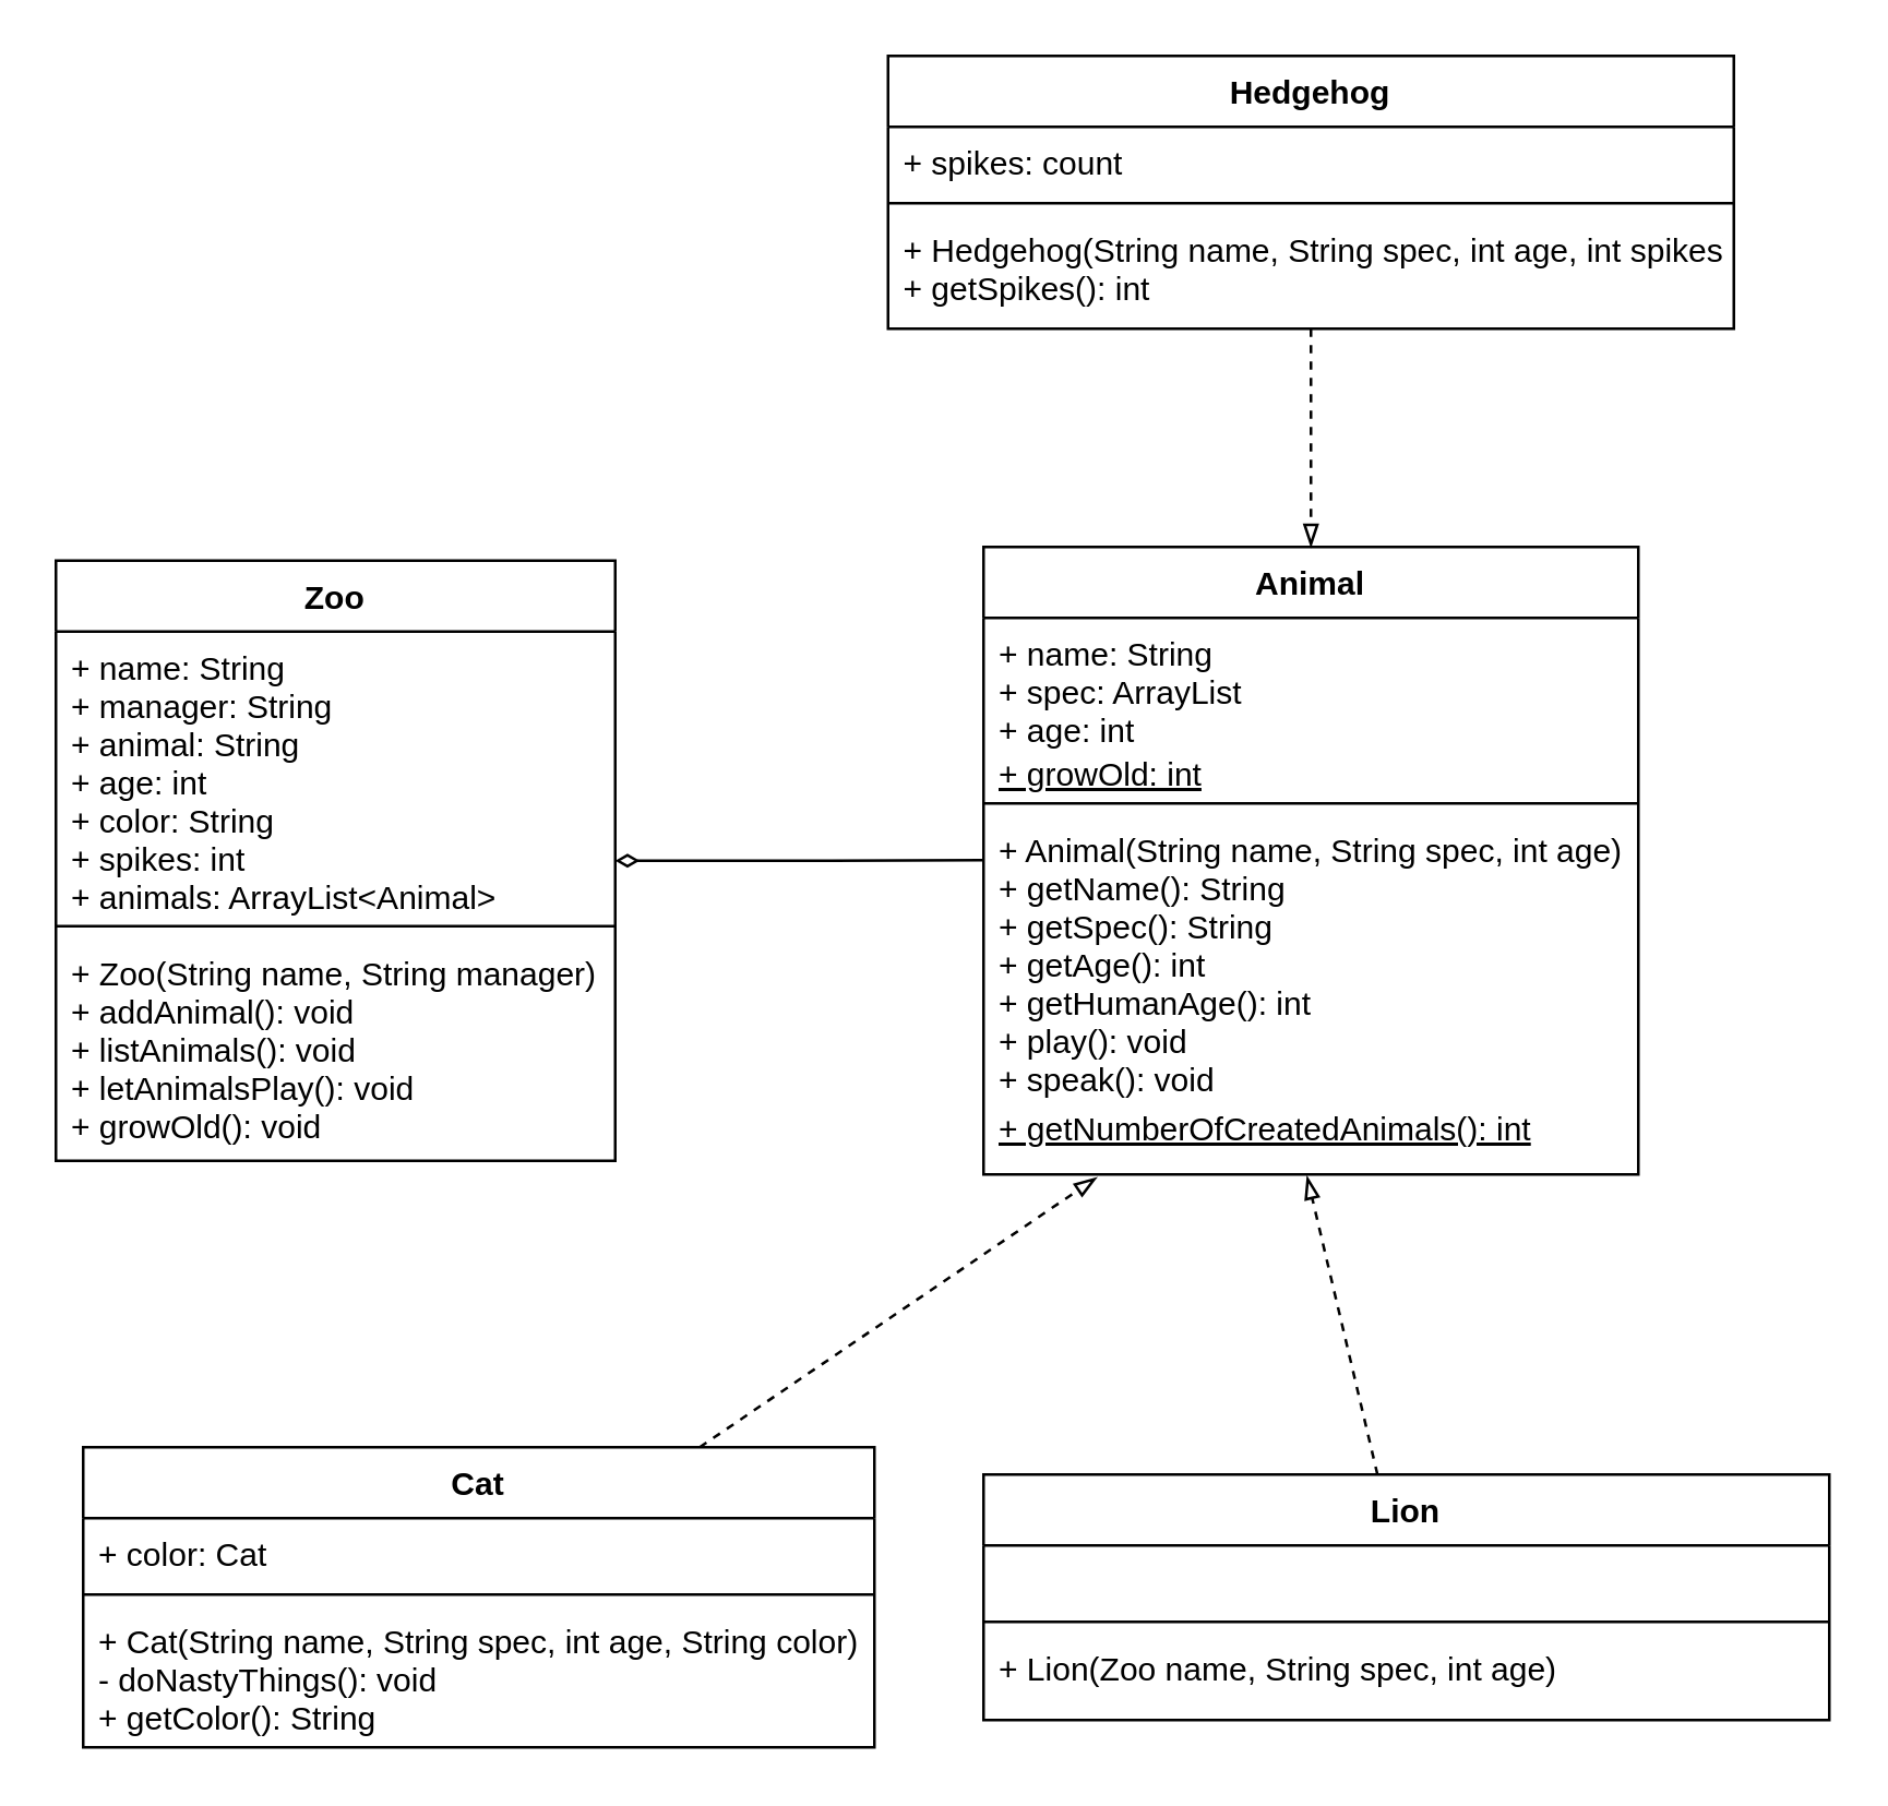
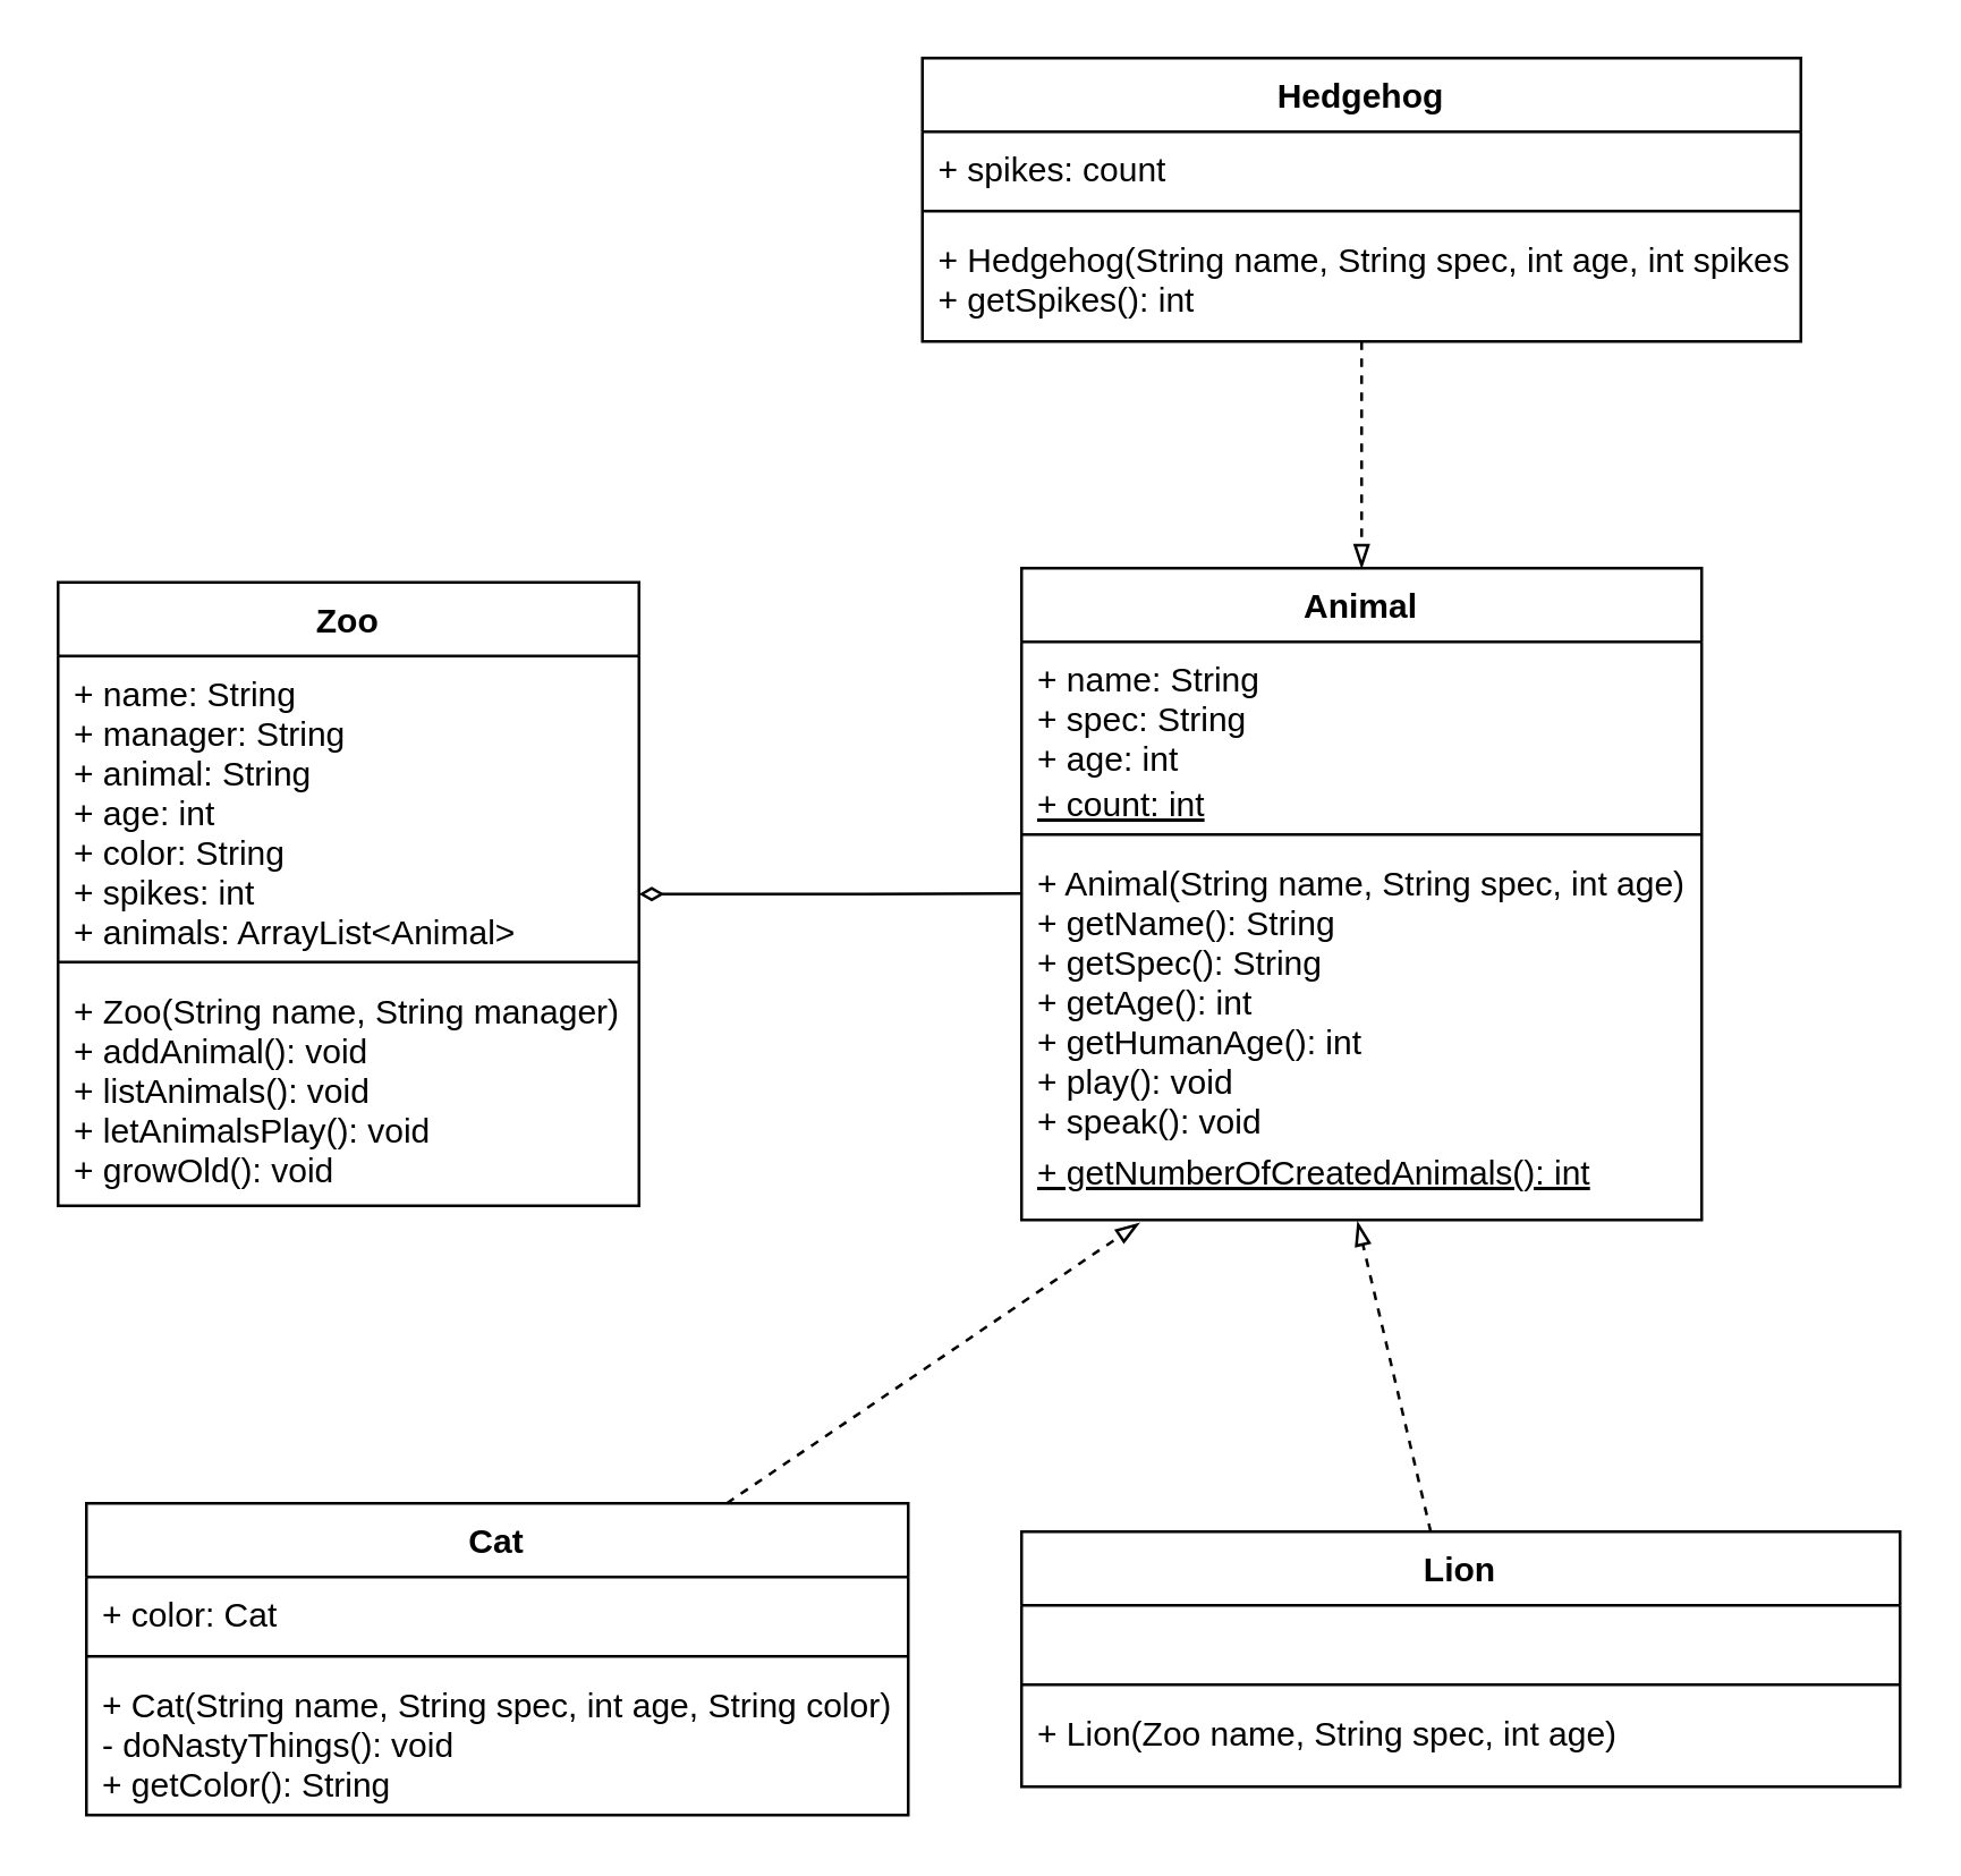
  <mxCell id="0" />
  <mxCell id="1" parent="0" />
  <mxCell id="2" style="edgeStyle=orthogonalEdgeStyle;rounded=0;orthogonalLoop=1;jettySize=auto;html=1;entryX=-0.001;entryY=0.165;entryDx=0;entryDy=0;entryPerimeter=0;endArrow=none;endFill=0;startArrow=diamondThin;startFill=0;" edge="1" parent="1" source="3" target="11"><mxGeometry relative="1" as="geometry" /></mxCell>
  <mxCell id="3" value="Zoo" style="swimlane;fontStyle=1;align=center;verticalAlign=top;childLayout=stackLayout;horizontal=1;startSize=26;horizontalStack=0;resizeParent=1;resizeParentMax=0;resizeLast=0;collapsible=1;marginBottom=0;" parent="1" vertex="1"><mxGeometry x="20" y="205" width="205" height="220" as="geometry" /></mxCell>
  <mxCell id="4" value="+ name: String&#10;+ manager: String&#10;+ animal: String&#10;+ age: int&#10;+ color: String&#10;+ spikes: int&#10;+ animals: ArrayList&lt;Animal&gt;" style="text;strokeColor=none;fillColor=none;align=left;verticalAlign=top;spacingLeft=4;spacingRight=4;overflow=hidden;rotatable=0;points=[[0,0.5],[1,0.5]];portConstraint=eastwest;" parent="3" vertex="1"><mxGeometry y="26" width="205" height="104" as="geometry" /></mxCell>
  <mxCell id="5" value="" style="line;strokeWidth=1;fillColor=none;align=left;verticalAlign=middle;spacingTop=-1;spacingLeft=3;spacingRight=3;rotatable=0;labelPosition=right;points=[];portConstraint=eastwest;" parent="3" vertex="1"><mxGeometry y="130" width="205" height="8" as="geometry" /></mxCell>
  <mxCell id="6" value="+ Zoo(String name, String manager)&#10;+ addAnimal(): void&#10;+ listAnimals(): void&#10;+ letAnimalsPlay(): void&#10;+ growOld(): void&#10;" style="text;strokeColor=none;fillColor=none;align=left;verticalAlign=top;spacingLeft=4;spacingRight=4;overflow=hidden;rotatable=0;points=[[0,0.5],[1,0.5]];portConstraint=eastwest;" parent="3" vertex="1"><mxGeometry y="138" width="205" height="82" as="geometry" /></mxCell>
  <mxCell id="7" value="Animal" style="swimlane;fontStyle=1;align=center;verticalAlign=top;childLayout=stackLayout;horizontal=1;startSize=26;horizontalStack=0;resizeParent=1;resizeParentMax=0;resizeLast=0;collapsible=1;marginBottom=0;" parent="1" vertex="1"><mxGeometry x="360" y="200" width="240" height="230" as="geometry" /></mxCell>
- <mxCell id="8" value="+ name: String&#10;+ spec: ArrayList&#10;+ age: int" style="text;strokeColor=none;fillColor=none;align=left;verticalAlign=top;spacingLeft=4;spacingRight=4;overflow=hidden;rotatable=0;points=[[0,0.5],[1,0.5]];portConstraint=eastwest;" parent="7" vertex="1"><mxGeometry y="26" width="240" height="44" as="geometry" /></mxCell>
- <mxCell id="9" value="+ growOld: int&#10;" style="text;strokeColor=none;fillColor=none;align=left;verticalAlign=top;spacingLeft=4;spacingRight=4;overflow=hidden;rotatable=0;points=[[0,0.5],[1,0.5]];portConstraint=eastwest;fontStyle=4" parent="7" vertex="1"><mxGeometry y="70" width="240" height="20" as="geometry" /></mxCell>
+ <mxCell id="8" value="+ name: String&#10;+ spec: String&#10;+ age: int" style="text;strokeColor=none;fillColor=none;align=left;verticalAlign=top;spacingLeft=4;spacingRight=4;overflow=hidden;rotatable=0;points=[[0,0.5],[1,0.5]];portConstraint=eastwest;" parent="7" vertex="1"><mxGeometry y="26" width="240" height="44" as="geometry" /></mxCell>
+ <mxCell id="9" value="+ count: int&#10;" style="text;strokeColor=none;fillColor=none;align=left;verticalAlign=top;spacingLeft=4;spacingRight=4;overflow=hidden;rotatable=0;points=[[0,0.5],[1,0.5]];portConstraint=eastwest;fontStyle=4" parent="7" vertex="1"><mxGeometry y="70" width="240" height="20" as="geometry" /></mxCell>
  <mxCell id="10" value="" style="line;strokeWidth=1;fillColor=none;align=left;verticalAlign=middle;spacingTop=-1;spacingLeft=3;spacingRight=3;rotatable=0;labelPosition=right;points=[];portConstraint=eastwest;" parent="7" vertex="1"><mxGeometry y="90" width="240" height="8" as="geometry" /></mxCell>
  <mxCell id="11" value="+ Animal(String name, String spec, int age)&#10;+ getName(): String&#10;+ getSpec(): String&#10;+ getAge(): int&#10;+ getHumanAge(): int&#10;+ play(): void&#10;+ speak(): void" style="text;strokeColor=none;fillColor=none;align=left;verticalAlign=top;spacingLeft=4;spacingRight=4;overflow=hidden;rotatable=0;points=[[0,0.5],[1,0.5]];portConstraint=eastwest;" parent="7" vertex="1"><mxGeometry y="98" width="240" height="102" as="geometry" /></mxCell>
  <mxCell id="12" value="+ getNumberOfCreatedAnimals(): int" style="text;strokeColor=none;fillColor=none;align=left;verticalAlign=top;spacingLeft=4;spacingRight=4;overflow=hidden;rotatable=0;points=[[0,0.5],[1,0.5]];portConstraint=eastwest;fontStyle=4" parent="7" vertex="1"><mxGeometry y="200" width="240" height="30" as="geometry" /></mxCell>
  <mxCell id="13" style="edgeStyle=none;rounded=0;orthogonalLoop=1;jettySize=auto;html=1;entryX=0.173;entryY=1.037;entryDx=0;entryDy=0;entryPerimeter=0;startArrow=none;startFill=0;endArrow=blockThin;endFill=0;strokeWidth=1;dashed=1;" edge="1" parent="1" source="14" target="12"><mxGeometry relative="1" as="geometry" /></mxCell>
  <mxCell id="14" value="Cat" style="swimlane;fontStyle=1;align=center;verticalAlign=top;childLayout=stackLayout;horizontal=1;startSize=26;horizontalStack=0;resizeParent=1;resizeParentMax=0;resizeLast=0;collapsible=1;marginBottom=0;" parent="1" vertex="1"><mxGeometry x="30" y="530" width="290" height="110" as="geometry" /></mxCell>
  <mxCell id="15" value="+ color: Cat" style="text;strokeColor=none;fillColor=none;align=left;verticalAlign=top;spacingLeft=4;spacingRight=4;overflow=hidden;rotatable=0;points=[[0,0.5],[1,0.5]];portConstraint=eastwest;" parent="14" vertex="1"><mxGeometry y="26" width="290" height="24" as="geometry" /></mxCell>
  <mxCell id="16" value="" style="line;strokeWidth=1;fillColor=none;align=left;verticalAlign=middle;spacingTop=-1;spacingLeft=3;spacingRight=3;rotatable=0;labelPosition=right;points=[];portConstraint=eastwest;" parent="14" vertex="1"><mxGeometry y="50" width="290" height="8" as="geometry" /></mxCell>
  <mxCell id="17" value="+ Cat(String name, String spec, int age, String color)&#10;- doNastyThings(): void&#10;+ getColor(): String" style="text;strokeColor=none;fillColor=none;align=left;verticalAlign=top;spacingLeft=4;spacingRight=4;overflow=hidden;rotatable=0;points=[[0,0.5],[1,0.5]];portConstraint=eastwest;" parent="14" vertex="1"><mxGeometry y="58" width="290" height="52" as="geometry" /></mxCell>
  <mxCell id="18" style="edgeStyle=orthogonalEdgeStyle;rounded=0;orthogonalLoop=1;jettySize=auto;html=1;entryX=0.5;entryY=0;entryDx=0;entryDy=0;startArrow=none;startFill=0;endArrow=blockThin;endFill=0;dashed=1;" edge="1" parent="1" source="19" target="7"><mxGeometry relative="1" as="geometry" /></mxCell>
  <mxCell id="19" value="Hedgehog" style="swimlane;fontStyle=1;align=center;verticalAlign=top;childLayout=stackLayout;horizontal=1;startSize=26;horizontalStack=0;resizeParent=1;resizeParentMax=0;resizeLast=0;collapsible=1;marginBottom=0;" parent="1" vertex="1"><mxGeometry x="325" y="20" width="310" height="100" as="geometry" /></mxCell>
  <mxCell id="20" value="+ spikes: count" style="text;strokeColor=none;fillColor=none;align=left;verticalAlign=top;spacingLeft=4;spacingRight=4;overflow=hidden;rotatable=0;points=[[0,0.5],[1,0.5]];portConstraint=eastwest;" parent="19" vertex="1"><mxGeometry y="26" width="310" height="24" as="geometry" /></mxCell>
  <mxCell id="21" value="" style="line;strokeWidth=1;fillColor=none;align=left;verticalAlign=middle;spacingTop=-1;spacingLeft=3;spacingRight=3;rotatable=0;labelPosition=right;points=[];portConstraint=eastwest;" parent="19" vertex="1"><mxGeometry y="50" width="310" height="8" as="geometry" /></mxCell>
  <mxCell id="22" value="+ Hedgehog(String name, String spec, int age, int spikes)&#10;+ getSpikes(): int" style="text;strokeColor=none;fillColor=none;align=left;verticalAlign=top;spacingLeft=4;spacingRight=4;overflow=hidden;rotatable=0;points=[[0,0.5],[1,0.5]];portConstraint=eastwest;" parent="19" vertex="1"><mxGeometry y="58" width="310" height="42" as="geometry" /></mxCell>
  <mxCell id="23" style="rounded=0;orthogonalLoop=1;jettySize=auto;html=1;entryX=0.494;entryY=1.023;entryDx=0;entryDy=0;entryPerimeter=0;startArrow=none;startFill=0;endArrow=blockThin;endFill=0;strokeWidth=1;dashed=1;" edge="1" parent="1" source="24" target="12"><mxGeometry relative="1" as="geometry" /></mxCell>
  <mxCell id="24" value="Lion" style="swimlane;fontStyle=1;align=center;verticalAlign=top;childLayout=stackLayout;horizontal=1;startSize=26;horizontalStack=0;resizeParent=1;resizeParentMax=0;resizeLast=0;collapsible=1;marginBottom=0;" parent="1" vertex="1"><mxGeometry x="360" y="540" width="310" height="90" as="geometry" /></mxCell>
  <mxCell id="25" value=" " style="text;strokeColor=none;fillColor=none;align=left;verticalAlign=top;spacingLeft=4;spacingRight=4;overflow=hidden;rotatable=0;points=[[0,0.5],[1,0.5]];portConstraint=eastwest;" parent="24" vertex="1"><mxGeometry y="26" width="310" height="24" as="geometry" /></mxCell>
  <mxCell id="26" value="" style="line;strokeWidth=1;fillColor=none;align=left;verticalAlign=middle;spacingTop=-1;spacingLeft=3;spacingRight=3;rotatable=0;labelPosition=right;points=[];portConstraint=eastwest;" parent="24" vertex="1"><mxGeometry y="50" width="310" height="8" as="geometry" /></mxCell>
  <mxCell id="27" value="+ Lion(Zoo name, String spec, int age)" style="text;strokeColor=none;fillColor=none;align=left;verticalAlign=top;spacingLeft=4;spacingRight=4;overflow=hidden;rotatable=0;points=[[0,0.5],[1,0.5]];portConstraint=eastwest;" parent="24" vertex="1"><mxGeometry y="58" width="310" height="32" as="geometry" /></mxCell>
